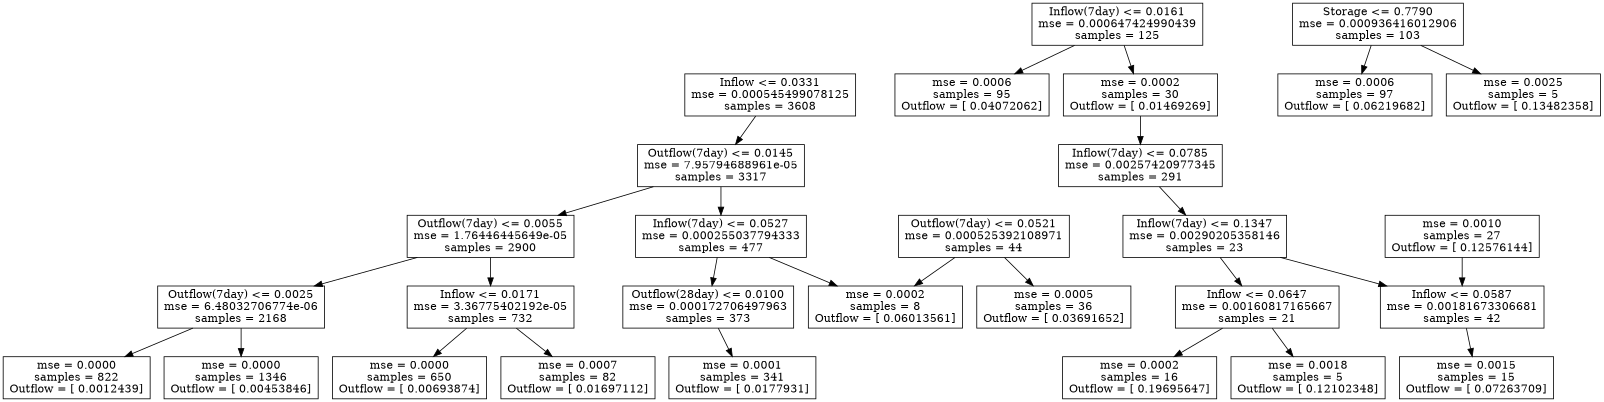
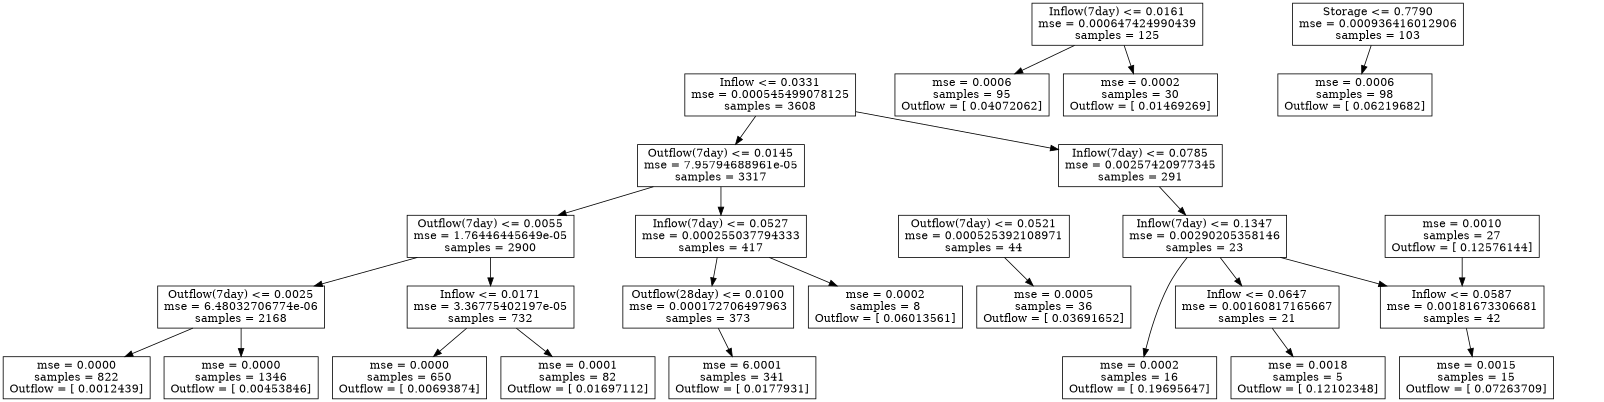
  digraph {
    node [shape=box]
    n1 [label="Inflow <= 0.0331\nmse = 0.000545499078125\nsamples = 3608"]
    n2 [label="Outflow(7day) <= 0.0145\nmse = 7.95794688961e-05\nsamples = 3317"]
    n3 [label="Inflow(7day) <= 0.0785\nmse = 0.00257420977345\nsamples = 291"]
    n4 [label="Outflow(7day) <= 0.0055\nmse = 1.76446445649e-05\nsamples = 2900"]
-   n5 [label="Inflow(7day) <= 0.0527\nmse = 0.000255037794333\nsamples = 477"]
+   n5 [label="Inflow(7day) <= 0.0527\nmse = 0.000255037794333\nsamples = 417"]
    n6 [label="Inflow(7day) <= 0.1347\nmse = 0.00290205358146\nsamples = 23"]
    n7 [label="Outflow(7day) <= 0.0025\nmse = 6.48032706774e-06\nsamples = 2168"]
-   n8 [label="Inflow <= 0.0171\nmse = 3.36775402192e-05\nsamples = 732"]
+   n8 [label="Inflow <= 0.0171\nmse = 3.36775402197e-05\nsamples = 732"]
    n9 [label="Outflow(28day) <= 0.0100\nmse = 0.000172706497963\nsamples = 373"]
    n10 [label="mse = 0.0002\nsamples = 8\nOutflow = [ 0.06013561]"]
    n11 [label="mse = 0.0000\nsamples = 822\nOutflow = [ 0.0012439]"]
    n12 [label="mse = 0.0000\nsamples = 1346\nOutflow = [ 0.00453846]"]
    n13 [label="mse = 0.0000\nsamples = 650\nOutflow = [ 0.00693874]"]
-   n14 [label="mse = 0.0007\nsamples = 82\nOutflow = [ 0.01697112]"]
-   n15 [label="mse = 0.0001\nsamples = 341\nOutflow = [ 0.0177931]"]
+   n14 [label="mse = 0.0001\nsamples = 82\nOutflow = [ 0.01697112]"]
+   n15 [label="mse = 6.0001\nsamples = 341\nOutflow = [ 0.0177931]"]
    n16 [label="Outflow(7day) <= 0.0521\nmse = 0.000525392108971\nsamples = 44"]
    n17 [label="mse = 0.0005\nsamples = 36\nOutflow = [ 0.03691652]"]
    n18 [label="Inflow <= 0.0587\nmse = 0.00181673306681\nsamples = 42"]
    n19 [label="Inflow <= 0.0647\nmse = 0.00160817165667\nsamples = 21"]
    n20 [label="Inflow(7day) <= 0.0161\nmse = 0.000647424990439\nsamples = 125"]
    n21 [label="mse = 0.0002\nsamples = 30\nOutflow = [ 0.01469269]"]
    n22 [label="mse = 0.0006\nsamples = 95\nOutflow = [ 0.04072062]"]
    n23 [label="Storage <= 0.7790\nmse = 0.000936416012906\nsamples = 103"]
-   n24 [label="mse = 0.0006\nsamples = 97\nOutflow = [ 0.06219682]"]
-   n25 [label="mse = 0.0025\nsamples = 5\nOutflow = [ 0.13482358]"]
+   n24 [label="mse = 0.0006\nsamples = 98\nOutflow = [ 0.06219682]"]
    n26 [label="mse = 0.0015\nsamples = 15\nOutflow = [ 0.07263709]"]
    n27 [label="mse = 0.0018\nsamples = 5\nOutflow = [ 0.12102348]"]
    n28 [label="mse = 0.0002\nsamples = 16\nOutflow = [ 0.19695647]"]
    n29 [label="mse = 0.0010\nsamples = 27\nOutflow = [ 0.12576144]"]
    n1 -> n2
-   n21 -> n3
+   n1 -> n3
    n2 -> n4
    n2 -> n5
    n3 -> n6
    n4 -> n7
    n4 -> n8
    n5 -> n9
    n5 -> n10
    n6 -> n18
    n6 -> n19
    n7 -> n11
    n7 -> n12
    n8 -> n13
    n8 -> n14
    n9 -> n15
-   n16 -> n10
    n16 -> n17
    n18 -> n26
    n19 -> n27
-   n19 -> n28
+   n6 -> n28
    n20 -> n21
    n20 -> n22
    n23 -> n24
-   n23 -> n25
    n29 -> n18
  }
